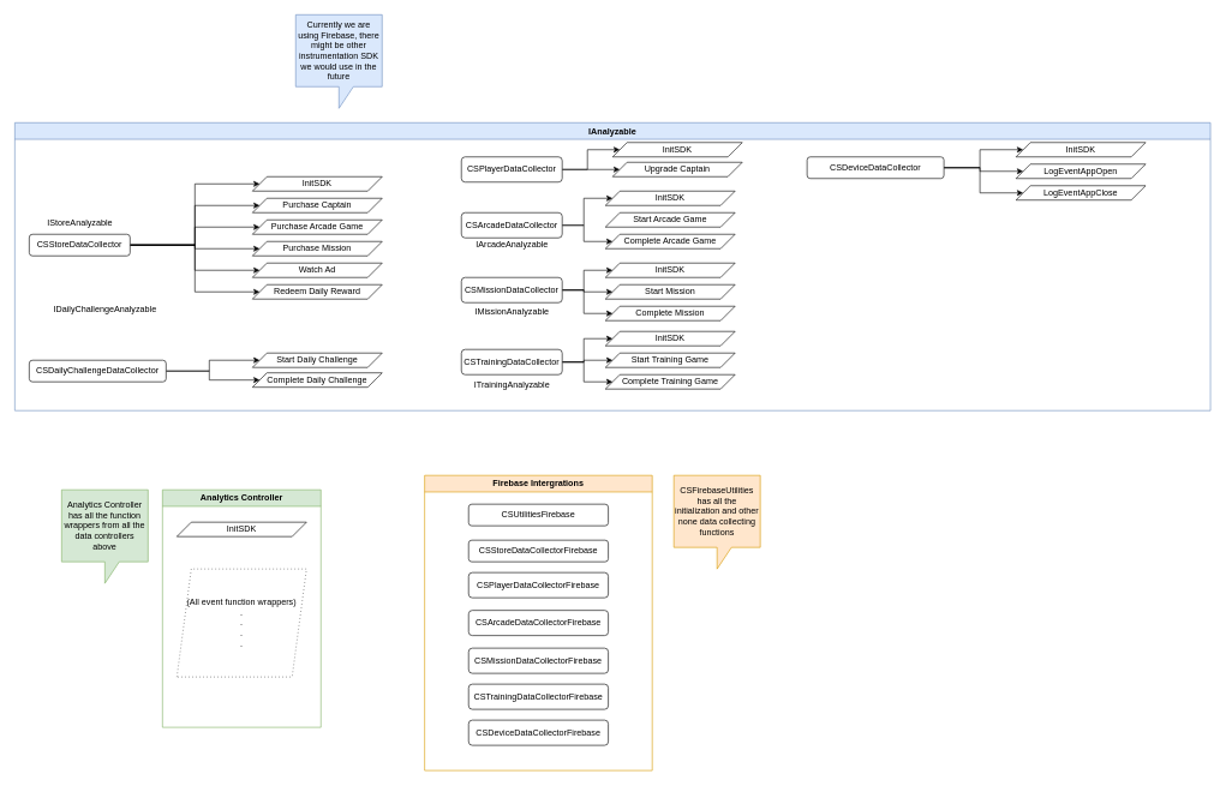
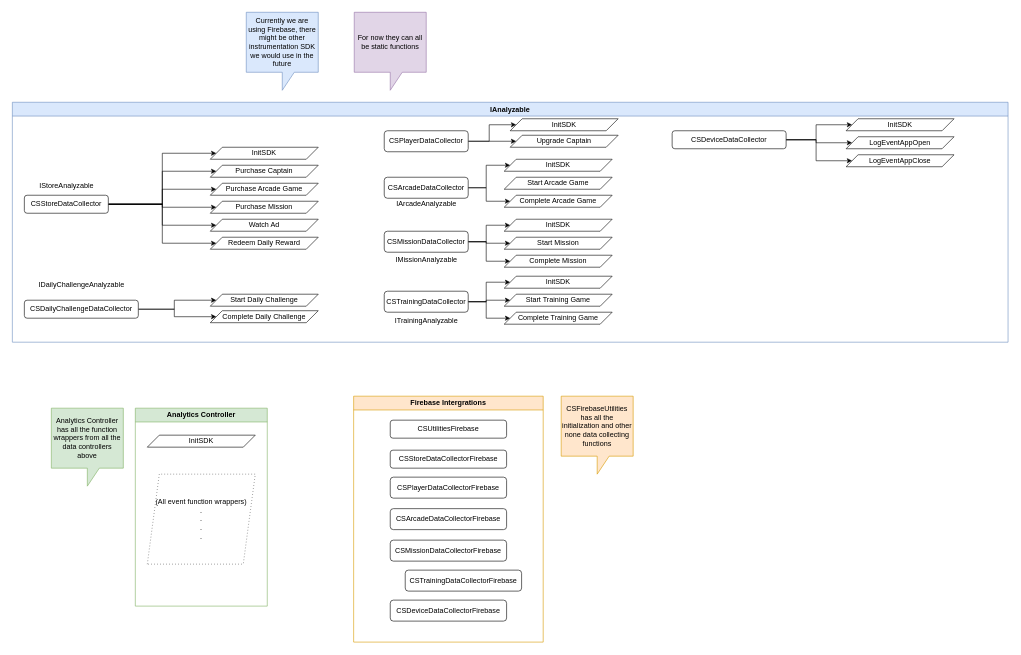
  <mxCell id="0" />
  <mxCell id="1" parent="0" />
  <mxCell id="2" value="Analytics Controller" style="swimlane;whiteSpace=wrap;html=1;fillColor=#d5e8d4;strokeColor=#82b366;" parent="1" vertex="1"><mxGeometry x="225" y="680" width="220" height="330" as="geometry" /></mxCell>
  <mxCell id="3" value="InitSDK" style="shape=parallelogram;perimeter=parallelogramPerimeter;whiteSpace=wrap;html=1;fixedSize=1;" parent="2" vertex="1"><mxGeometry x="20" y="45" width="180" height="20" as="geometry" /></mxCell>
  <mxCell id="4" value="(All event function wrappers)&lt;div&gt;.&lt;/div&gt;&lt;div&gt;.&lt;/div&gt;&lt;div&gt;.&lt;/div&gt;&lt;div&gt;.&lt;/div&gt;" style="shape=parallelogram;perimeter=parallelogramPerimeter;whiteSpace=wrap;html=1;fixedSize=1;dashed=1;dashPattern=1 4;" parent="2" vertex="1"><mxGeometry x="20" y="110" width="180" height="150" as="geometry" /></mxCell>
  <mxCell id="5" value="IAnalyzable" style="swimlane;whiteSpace=wrap;html=1;fillColor=#dae8fc;strokeColor=#6c8ebf;" parent="1" vertex="1"><mxGeometry x="20" y="170" width="1660" height="400" as="geometry" /></mxCell>
  <mxCell id="6" style="edgeStyle=orthogonalEdgeStyle;rounded=0;orthogonalLoop=1;jettySize=auto;html=1;exitX=1;exitY=0.5;exitDx=0;exitDy=0;entryX=0;entryY=0.5;entryDx=0;entryDy=0;" parent="5" source="12" target="13" edge="1"><mxGeometry relative="1" as="geometry"><Array as="points"><mxPoint x="250" y="170" /><mxPoint x="250" y="115" /></Array></mxGeometry></mxCell>
  <mxCell id="7" style="edgeStyle=orthogonalEdgeStyle;rounded=0;orthogonalLoop=1;jettySize=auto;html=1;entryX=0;entryY=0.5;entryDx=0;entryDy=0;" parent="5" source="12" target="14" edge="1"><mxGeometry relative="1" as="geometry"><Array as="points"><mxPoint x="250" y="170" /><mxPoint x="250" y="145" /></Array></mxGeometry></mxCell>
  <mxCell id="8" style="edgeStyle=orthogonalEdgeStyle;rounded=0;orthogonalLoop=1;jettySize=auto;html=1;entryX=0;entryY=0.5;entryDx=0;entryDy=0;" parent="5" source="12" target="15" edge="1"><mxGeometry relative="1" as="geometry"><Array as="points"><mxPoint x="250" y="170" /><mxPoint x="250" y="175" /></Array></mxGeometry></mxCell>
  <mxCell id="9" style="edgeStyle=orthogonalEdgeStyle;rounded=0;orthogonalLoop=1;jettySize=auto;html=1;entryX=0;entryY=0.5;entryDx=0;entryDy=0;" parent="5" source="12" target="16" edge="1"><mxGeometry relative="1" as="geometry"><Array as="points"><mxPoint x="250" y="170" /><mxPoint x="250" y="205" /></Array></mxGeometry></mxCell>
  <mxCell id="10" style="edgeStyle=orthogonalEdgeStyle;rounded=0;orthogonalLoop=1;jettySize=auto;html=1;entryX=0;entryY=0.5;entryDx=0;entryDy=0;" parent="5" source="12" target="17" edge="1"><mxGeometry relative="1" as="geometry"><Array as="points"><mxPoint x="250" y="170" /><mxPoint x="250" y="235" /></Array></mxGeometry></mxCell>
  <mxCell id="11" style="edgeStyle=orthogonalEdgeStyle;rounded=0;orthogonalLoop=1;jettySize=auto;html=1;entryX=0;entryY=0.5;entryDx=0;entryDy=0;" parent="5" source="12" target="39" edge="1"><mxGeometry relative="1" as="geometry"><Array as="points"><mxPoint x="250" y="170" /><mxPoint x="250" y="85" /></Array></mxGeometry></mxCell>
  <mxCell id="12" value="CSStoreDataCollector" style="rounded=1;whiteSpace=wrap;html=1;" parent="5" vertex="1"><mxGeometry x="20" y="155" width="140" height="30" as="geometry" /></mxCell>
  <mxCell id="13" value="Purchase Captain" style="shape=parallelogram;perimeter=parallelogramPerimeter;whiteSpace=wrap;html=1;fixedSize=1;" parent="5" vertex="1"><mxGeometry x="330" y="105" width="180" height="20" as="geometry" /></mxCell>
  <mxCell id="14" value="Purchase Arcade Game" style="shape=parallelogram;perimeter=parallelogramPerimeter;whiteSpace=wrap;html=1;fixedSize=1;" parent="5" vertex="1"><mxGeometry x="330" y="135" width="180" height="20" as="geometry" /></mxCell>
  <mxCell id="15" value="Purchase Mission" style="shape=parallelogram;perimeter=parallelogramPerimeter;whiteSpace=wrap;html=1;fixedSize=1;" parent="5" vertex="1"><mxGeometry x="330" y="165" width="180" height="20" as="geometry" /></mxCell>
  <mxCell id="16" value="Watch Ad" style="shape=parallelogram;perimeter=parallelogramPerimeter;whiteSpace=wrap;html=1;fixedSize=1;" parent="5" vertex="1"><mxGeometry x="330" y="195" width="180" height="20" as="geometry" /></mxCell>
  <mxCell id="17" value="Redeem Daily Reward" style="shape=parallelogram;perimeter=parallelogramPerimeter;whiteSpace=wrap;html=1;fixedSize=1;" parent="5" vertex="1"><mxGeometry x="330" y="225" width="180" height="20" as="geometry" /></mxCell>
  <mxCell id="18" style="edgeStyle=orthogonalEdgeStyle;rounded=0;orthogonalLoop=1;jettySize=auto;html=1;" parent="5" source="20" target="21" edge="1"><mxGeometry relative="1" as="geometry" /></mxCell>
  <mxCell id="19" style="edgeStyle=orthogonalEdgeStyle;rounded=0;orthogonalLoop=1;jettySize=auto;html=1;entryX=0;entryY=0.5;entryDx=0;entryDy=0;" parent="5" source="20" target="40" edge="1"><mxGeometry relative="1" as="geometry" /></mxCell>
  <mxCell id="20" value="CSPlayerDataCollector" style="rounded=1;whiteSpace=wrap;html=1;" parent="5" vertex="1"><mxGeometry x="620" y="47.5" width="140" height="35" as="geometry" /></mxCell>
  <mxCell id="21" value="Upgrade Captain" style="shape=parallelogram;perimeter=parallelogramPerimeter;whiteSpace=wrap;html=1;fixedSize=1;" parent="5" vertex="1"><mxGeometry x="830" y="55" width="180" height="20" as="geometry" /></mxCell>
  <mxCell id="22" style="edgeStyle=orthogonalEdgeStyle;rounded=0;orthogonalLoop=1;jettySize=auto;html=1;entryX=0;entryY=0.5;entryDx=0;entryDy=0;" parent="5" source="24" target="30" edge="1"><mxGeometry relative="1" as="geometry" /></mxCell>
  <mxCell id="23" style="edgeStyle=orthogonalEdgeStyle;rounded=0;orthogonalLoop=1;jettySize=auto;html=1;entryX=0;entryY=0.5;entryDx=0;entryDy=0;" parent="5" source="24" target="43" edge="1"><mxGeometry relative="1" as="geometry"><Array as="points"><mxPoint x="790" y="143" /><mxPoint x="790" y="105" /></Array></mxGeometry></mxCell>
  <mxCell id="24" value="CSArcadeDataCollector" style="rounded=1;whiteSpace=wrap;html=1;" parent="5" vertex="1"><mxGeometry x="620" y="125" width="140" height="35" as="geometry" /></mxCell>
  <mxCell id="25" value="Start Arcade Game" style="shape=parallelogram;perimeter=parallelogramPerimeter;whiteSpace=wrap;html=1;fixedSize=1;" parent="5" vertex="1"><mxGeometry x="820" y="125" width="180" height="20" as="geometry" /></mxCell>
  <mxCell id="26" value="Start Training Game" style="shape=parallelogram;perimeter=parallelogramPerimeter;whiteSpace=wrap;html=1;fixedSize=1;" parent="5" vertex="1"><mxGeometry x="820" y="320" width="180" height="20" as="geometry" /></mxCell>
  <mxCell id="27" value="Complete Training Game" style="shape=parallelogram;perimeter=parallelogramPerimeter;whiteSpace=wrap;html=1;fixedSize=1;" parent="5" vertex="1"><mxGeometry x="820" y="350" width="180" height="20" as="geometry" /></mxCell>
  <mxCell id="28" value="Start Mission" style="shape=parallelogram;perimeter=parallelogramPerimeter;whiteSpace=wrap;html=1;fixedSize=1;" parent="5" vertex="1"><mxGeometry x="820" y="225" width="180" height="20" as="geometry" /></mxCell>
  <mxCell id="29" value="Complete Mission" style="shape=parallelogram;perimeter=parallelogramPerimeter;whiteSpace=wrap;html=1;fixedSize=1;" parent="5" vertex="1"><mxGeometry x="820" y="255" width="180" height="20" as="geometry" /></mxCell>
  <mxCell id="30" value="Complete Arcade Game" style="shape=parallelogram;perimeter=parallelogramPerimeter;whiteSpace=wrap;html=1;fixedSize=1;" parent="5" vertex="1"><mxGeometry x="820" y="155" width="180" height="20" as="geometry" /></mxCell>
  <mxCell id="31" style="edgeStyle=orthogonalEdgeStyle;rounded=0;orthogonalLoop=1;jettySize=auto;html=1;entryX=0;entryY=0.5;entryDx=0;entryDy=0;" parent="5" source="34" target="28" edge="1"><mxGeometry relative="1" as="geometry" /></mxCell>
  <mxCell id="32" style="edgeStyle=orthogonalEdgeStyle;rounded=0;orthogonalLoop=1;jettySize=auto;html=1;entryX=0;entryY=0.5;entryDx=0;entryDy=0;" parent="5" source="34" target="29" edge="1"><mxGeometry relative="1" as="geometry"><Array as="points"><mxPoint x="790" y="233" /><mxPoint x="790" y="265" /></Array></mxGeometry></mxCell>
  <mxCell id="33" style="edgeStyle=orthogonalEdgeStyle;rounded=0;orthogonalLoop=1;jettySize=auto;html=1;entryX=0;entryY=0.5;entryDx=0;entryDy=0;" parent="5" source="34" target="42" edge="1"><mxGeometry relative="1" as="geometry" /></mxCell>
  <mxCell id="34" value="CSMissionDataCollector" style="rounded=1;whiteSpace=wrap;html=1;" parent="5" vertex="1"><mxGeometry x="620" y="215" width="140" height="35" as="geometry" /></mxCell>
  <mxCell id="35" style="edgeStyle=orthogonalEdgeStyle;rounded=0;orthogonalLoop=1;jettySize=auto;html=1;entryX=0;entryY=0.5;entryDx=0;entryDy=0;" parent="5" source="38" target="26" edge="1"><mxGeometry relative="1" as="geometry" /></mxCell>
  <mxCell id="36" style="edgeStyle=orthogonalEdgeStyle;rounded=0;orthogonalLoop=1;jettySize=auto;html=1;entryX=0;entryY=0.5;entryDx=0;entryDy=0;" parent="5" source="38" target="27" edge="1"><mxGeometry relative="1" as="geometry" /></mxCell>
  <mxCell id="37" style="edgeStyle=orthogonalEdgeStyle;rounded=0;orthogonalLoop=1;jettySize=auto;html=1;entryX=0;entryY=0.5;entryDx=0;entryDy=0;" parent="5" source="38" target="41" edge="1"><mxGeometry relative="1" as="geometry"><Array as="points"><mxPoint x="790" y="333" /><mxPoint x="790" y="300" /></Array></mxGeometry></mxCell>
  <mxCell id="38" value="CSTrainingDataCollector" style="rounded=1;whiteSpace=wrap;html=1;" parent="5" vertex="1"><mxGeometry x="620" y="315" width="140" height="35" as="geometry" /></mxCell>
  <mxCell id="39" value="InitSDK" style="shape=parallelogram;perimeter=parallelogramPerimeter;whiteSpace=wrap;html=1;fixedSize=1;" parent="5" vertex="1"><mxGeometry x="330" y="75" width="180" height="20" as="geometry" /></mxCell>
  <mxCell id="40" value="InitSDK" style="shape=parallelogram;perimeter=parallelogramPerimeter;whiteSpace=wrap;html=1;fixedSize=1;" parent="5" vertex="1"><mxGeometry x="830" y="27.5" width="180" height="20" as="geometry" /></mxCell>
  <mxCell id="41" value="InitSDK" style="shape=parallelogram;perimeter=parallelogramPerimeter;whiteSpace=wrap;html=1;fixedSize=1;" parent="5" vertex="1"><mxGeometry x="820" y="290" width="180" height="20" as="geometry" /></mxCell>
  <mxCell id="42" value="InitSDK" style="shape=parallelogram;perimeter=parallelogramPerimeter;whiteSpace=wrap;html=1;fixedSize=1;" parent="5" vertex="1"><mxGeometry x="820" y="195" width="180" height="20" as="geometry" /></mxCell>
  <mxCell id="43" value="InitSDK" style="shape=parallelogram;perimeter=parallelogramPerimeter;whiteSpace=wrap;html=1;fixedSize=1;" parent="5" vertex="1"><mxGeometry x="820" y="95" width="180" height="20" as="geometry" /></mxCell>
  <mxCell id="44" value="IStoreAnalyzable" style="text;html=1;align=center;verticalAlign=middle;resizable=0;points=[];autosize=1;strokeColor=none;fillColor=none;" parent="5" vertex="1"><mxGeometry x="35" y="125" width="110" height="30" as="geometry" /></mxCell>
  <mxCell id="45" value="IArcadeAnalyzable" style="text;html=1;align=center;verticalAlign=middle;resizable=0;points=[];autosize=1;strokeColor=none;fillColor=none;" parent="5" vertex="1"><mxGeometry x="630" y="155" width="120" height="30" as="geometry" /></mxCell>
  <mxCell id="46" value="IMissionAnalyzable" style="text;html=1;align=center;verticalAlign=middle;resizable=0;points=[];autosize=1;strokeColor=none;fillColor=none;" parent="5" vertex="1"><mxGeometry x="625" y="247.5" width="130" height="30" as="geometry" /></mxCell>
  <mxCell id="47" value="ITrainingAnalyzable" style="text;html=1;align=center;verticalAlign=middle;resizable=0;points=[];autosize=1;strokeColor=none;fillColor=none;" parent="5" vertex="1"><mxGeometry x="625" y="350" width="130" height="30" as="geometry" /></mxCell>
  <mxCell id="48" style="edgeStyle=orthogonalEdgeStyle;rounded=0;orthogonalLoop=1;jettySize=auto;html=1;entryX=0;entryY=0.5;entryDx=0;entryDy=0;" parent="5" source="50" target="51" edge="1"><mxGeometry relative="1" as="geometry" /></mxCell>
  <mxCell id="49" style="edgeStyle=orthogonalEdgeStyle;rounded=0;orthogonalLoop=1;jettySize=auto;html=1;entryX=0;entryY=0.5;entryDx=0;entryDy=0;" parent="5" source="50" target="52" edge="1"><mxGeometry relative="1" as="geometry" /></mxCell>
  <mxCell id="50" value="CSDailyChallengeDataCollector" style="rounded=1;whiteSpace=wrap;html=1;" parent="5" vertex="1"><mxGeometry x="20" y="330" width="190" height="30" as="geometry" /></mxCell>
  <mxCell id="51" value="Start Daily Challenge" style="shape=parallelogram;perimeter=parallelogramPerimeter;whiteSpace=wrap;html=1;fixedSize=1;" parent="5" vertex="1"><mxGeometry x="330" y="320" width="180" height="20" as="geometry" /></mxCell>
  <mxCell id="52" value="Complete Daily Challenge" style="shape=parallelogram;perimeter=parallelogramPerimeter;whiteSpace=wrap;html=1;fixedSize=1;" parent="5" vertex="1"><mxGeometry x="330" y="347.5" width="180" height="20" as="geometry" /></mxCell>
- <mxCell id="53" value="IDailyChallengeAnalyzable" style="text;html=1;align=center;verticalAlign=middle;resizable=0;points=[];autosize=1;strokeColor=none;fillColor=none;" parent="5" vertex="1"><mxGeometry x="40" y="245" width="170" height="30" as="geometry" /></mxCell>
+ <mxCell id="53" value="IDailyChallengeAnalyzable" style="text;html=1;align=center;verticalAlign=middle;resizable=0;points=[];autosize=1;strokeColor=none;fillColor=none;" parent="5" vertex="1"><mxGeometry x="30" y="290" width="170" height="30" as="geometry" /></mxCell>
  <mxCell id="54" style="edgeStyle=orthogonalEdgeStyle;rounded=0;orthogonalLoop=1;jettySize=auto;html=1;entryX=0;entryY=0.5;entryDx=0;entryDy=0;" edge="1" parent="5" source="57" target="58"><mxGeometry relative="1" as="geometry" /></mxCell>
  <mxCell id="55" style="edgeStyle=orthogonalEdgeStyle;rounded=0;orthogonalLoop=1;jettySize=auto;html=1;entryX=0;entryY=0.5;entryDx=0;entryDy=0;" edge="1" parent="5" source="57" target="59"><mxGeometry relative="1" as="geometry" /></mxCell>
  <mxCell id="56" style="edgeStyle=orthogonalEdgeStyle;rounded=0;orthogonalLoop=1;jettySize=auto;html=1;entryX=0;entryY=0.5;entryDx=0;entryDy=0;" edge="1" parent="5" source="57" target="60"><mxGeometry relative="1" as="geometry"><Array as="points"><mxPoint x="1340" y="63" /><mxPoint x="1340" y="98" /></Array></mxGeometry></mxCell>
  <mxCell id="57" value="CSDeviceDataCollector" style="rounded=1;whiteSpace=wrap;html=1;" vertex="1" parent="5"><mxGeometry x="1100" y="47.5" width="190" height="30" as="geometry" /></mxCell>
  <mxCell id="58" value="InitSDK" style="shape=parallelogram;perimeter=parallelogramPerimeter;whiteSpace=wrap;html=1;fixedSize=1;" vertex="1" parent="5"><mxGeometry x="1390" y="27.5" width="180" height="20" as="geometry" /></mxCell>
  <mxCell id="59" value="LogEventAppOpen" style="shape=parallelogram;perimeter=parallelogramPerimeter;whiteSpace=wrap;html=1;fixedSize=1;" vertex="1" parent="5"><mxGeometry x="1390" y="57.5" width="180" height="20" as="geometry" /></mxCell>
  <mxCell id="60" value="LogEventAppClose" style="shape=parallelogram;perimeter=parallelogramPerimeter;whiteSpace=wrap;html=1;fixedSize=1;" vertex="1" parent="5"><mxGeometry x="1390" y="87.5" width="180" height="20" as="geometry" /></mxCell>
  <mxCell id="61" value="Currently we are using Firebase, there might be other instrumentation SDK we would use in the future" style="shape=callout;whiteSpace=wrap;html=1;perimeter=calloutPerimeter;fillColor=#dae8fc;strokeColor=#6c8ebf;" parent="1" vertex="1"><mxGeometry x="410" y="20" width="120" height="130" as="geometry" /></mxCell>
  <mxCell id="62" value="Analytics Controller has all the function wrappers from all the data controllers above" style="shape=callout;whiteSpace=wrap;html=1;perimeter=calloutPerimeter;fillColor=#d5e8d4;strokeColor=#82b366;" parent="1" vertex="1"><mxGeometry x="85" y="680" width="120" height="130" as="geometry" /></mxCell>
+ <mxCell id="63" value="For now they can all be static functions" style="shape=callout;whiteSpace=wrap;html=1;perimeter=calloutPerimeter;fillColor=#e1d5e7;strokeColor=#9673a6;" parent="1" vertex="1"><mxGeometry x="590" y="20" width="120" height="130" as="geometry" /></mxCell>
  <mxCell id="64" value="Firebase Intergrations" style="swimlane;whiteSpace=wrap;html=1;fillColor=#ffe6cc;strokeColor=#d79b00;" parent="1" vertex="1"><mxGeometry x="589" y="660" width="316" height="410" as="geometry" /></mxCell>
  <mxCell id="65" value="CSStoreDataCollectorFirebase" style="rounded=1;whiteSpace=wrap;html=1;" parent="64" vertex="1"><mxGeometry x="61" y="90" width="194" height="30" as="geometry" /></mxCell>
  <mxCell id="66" value="CSPlayerDataCollectorFirebase" style="rounded=1;whiteSpace=wrap;html=1;" parent="64" vertex="1"><mxGeometry x="61" y="135" width="194" height="35" as="geometry" /></mxCell>
  <mxCell id="67" value="CSArcadeDataCollectorFirebase" style="rounded=1;whiteSpace=wrap;html=1;" parent="64" vertex="1"><mxGeometry x="61" y="187.5" width="194" height="35" as="geometry" /></mxCell>
  <mxCell id="68" value="CSMissionDataCollectorFirebase" style="rounded=1;whiteSpace=wrap;html=1;" parent="64" vertex="1"><mxGeometry x="61" y="240" width="194" height="35" as="geometry" /></mxCell>
- <mxCell id="69" value="CSTrainingDataCollectorFirebase" style="rounded=1;whiteSpace=wrap;html=1;" parent="64" vertex="1"><mxGeometry x="61" y="290" width="194" height="35" as="geometry" /></mxCell>
+ <mxCell id="69" value="CSTrainingDataCollectorFirebase" style="rounded=1;whiteSpace=wrap;html=1;" parent="64" vertex="1"><mxGeometry x="86" y="290" width="194" height="35" as="geometry" /></mxCell>
  <mxCell id="70" value="CSUtilitiesFirebase" style="rounded=1;whiteSpace=wrap;html=1;" parent="64" vertex="1"><mxGeometry x="61" y="40" width="194" height="30" as="geometry" /></mxCell>
  <mxCell id="71" value="CSDeviceDataCollectorFirebase" style="rounded=1;whiteSpace=wrap;html=1;" vertex="1" parent="64"><mxGeometry x="61" y="340" width="194" height="35" as="geometry" /></mxCell>
  <mxCell id="72" value="CSFirebaseUtilities has all the initialization and other none data collecting functions" style="shape=callout;whiteSpace=wrap;html=1;perimeter=calloutPerimeter;fillColor=#ffe6cc;strokeColor=#d79b00;" parent="1" vertex="1"><mxGeometry x="935" y="660" width="120" height="130" as="geometry" /></mxCell>
